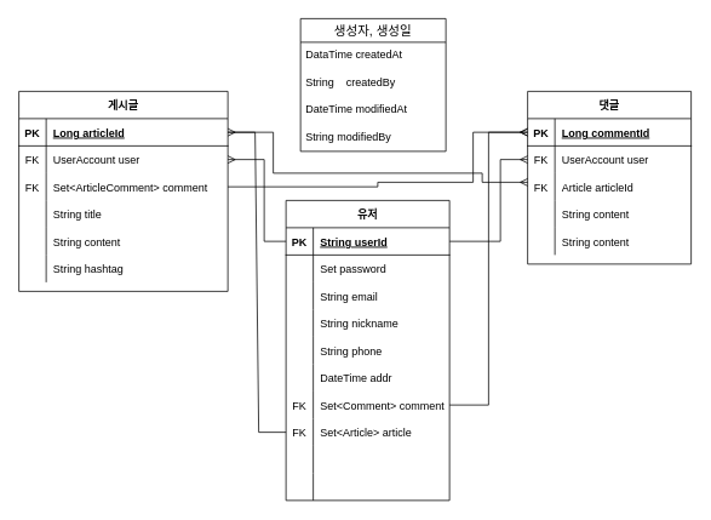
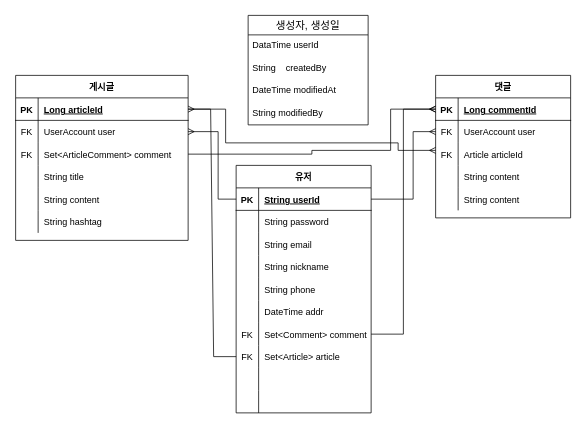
  <mxCell id="0" />
  <mxCell id="1" parent="0" />
  <mxCell id="2" value="게시글" style="shape=table;startSize=30;container=1;collapsible=1;childLayout=tableLayout;fixedRows=1;rowLines=0;fontStyle=1;align=center;resizeLast=1;" vertex="1" parent="1"><mxGeometry x="20" y="100" width="230" height="220" as="geometry" /></mxCell>
  <mxCell id="3" value="" style="shape=tableRow;horizontal=0;startSize=0;swimlaneHead=0;swimlaneBody=0;fillColor=none;collapsible=0;dropTarget=0;points=[[0,0.5],[1,0.5]];portConstraint=eastwest;top=0;left=0;right=0;bottom=1;" vertex="1" parent="2"><mxGeometry y="30" width="230" height="30" as="geometry" /></mxCell>
  <mxCell id="4" value="PK" style="shape=partialRectangle;connectable=0;fillColor=none;top=0;left=0;bottom=0;right=0;fontStyle=1;overflow=hidden;" vertex="1" parent="3"><mxGeometry width="30" height="30" as="geometry"><mxRectangle width="30" height="30" as="alternateBounds" /></mxGeometry></mxCell>
  <mxCell id="5" value="Long articleId" style="shape=partialRectangle;connectable=0;fillColor=none;top=0;left=0;bottom=0;right=0;align=left;spacingLeft=6;fontStyle=5;overflow=hidden;" vertex="1" parent="3"><mxGeometry x="30" width="200" height="30" as="geometry"><mxRectangle width="200" height="30" as="alternateBounds" /></mxGeometry></mxCell>
  <mxCell id="6" value="" style="shape=tableRow;horizontal=0;startSize=0;swimlaneHead=0;swimlaneBody=0;fillColor=none;collapsible=0;dropTarget=0;points=[[0,0.5],[1,0.5]];portConstraint=eastwest;top=0;left=0;right=0;bottom=0;" vertex="1" parent="2"><mxGeometry y="60" width="230" height="30" as="geometry" /></mxCell>
  <mxCell id="7" value="FK" style="shape=partialRectangle;connectable=0;fillColor=none;top=0;left=0;bottom=0;right=0;editable=1;overflow=hidden;" vertex="1" parent="6"><mxGeometry width="30" height="30" as="geometry"><mxRectangle width="30" height="30" as="alternateBounds" /></mxGeometry></mxCell>
  <mxCell id="8" value="UserAccount user" style="shape=partialRectangle;connectable=0;fillColor=none;top=0;left=0;bottom=0;right=0;align=left;spacingLeft=6;overflow=hidden;" vertex="1" parent="6"><mxGeometry x="30" width="200" height="30" as="geometry"><mxRectangle width="200" height="30" as="alternateBounds" /></mxGeometry></mxCell>
  <mxCell id="9" value="" style="shape=tableRow;horizontal=0;startSize=0;swimlaneHead=0;swimlaneBody=0;fillColor=none;collapsible=0;dropTarget=0;points=[[0,0.5],[1,0.5]];portConstraint=eastwest;top=0;left=0;right=0;bottom=0;" vertex="1" parent="2"><mxGeometry y="90" width="230" height="30" as="geometry" /></mxCell>
  <mxCell id="10" value="FK" style="shape=partialRectangle;connectable=0;fillColor=none;top=0;left=0;bottom=0;right=0;editable=1;overflow=hidden;" vertex="1" parent="9"><mxGeometry width="30" height="30" as="geometry"><mxRectangle width="30" height="30" as="alternateBounds" /></mxGeometry></mxCell>
  <mxCell id="11" value="Set&lt;ArticleComment&gt; comment" style="shape=partialRectangle;connectable=0;fillColor=none;top=0;left=0;bottom=0;right=0;align=left;spacingLeft=6;overflow=hidden;" vertex="1" parent="9"><mxGeometry x="30" width="200" height="30" as="geometry"><mxRectangle width="200" height="30" as="alternateBounds" /></mxGeometry></mxCell>
  <mxCell id="12" value="" style="shape=tableRow;horizontal=0;startSize=0;swimlaneHead=0;swimlaneBody=0;fillColor=none;collapsible=0;dropTarget=0;points=[[0,0.5],[1,0.5]];portConstraint=eastwest;top=0;left=0;right=0;bottom=0;" vertex="1" parent="2"><mxGeometry y="120" width="230" height="30" as="geometry" /></mxCell>
  <mxCell id="13" value="" style="shape=partialRectangle;connectable=0;fillColor=none;top=0;left=0;bottom=0;right=0;editable=1;overflow=hidden;" vertex="1" parent="12"><mxGeometry width="30" height="30" as="geometry"><mxRectangle width="30" height="30" as="alternateBounds" /></mxGeometry></mxCell>
  <mxCell id="14" value="String title" style="shape=partialRectangle;connectable=0;fillColor=none;top=0;left=0;bottom=0;right=0;align=left;spacingLeft=6;overflow=hidden;" vertex="1" parent="12"><mxGeometry x="30" width="200" height="30" as="geometry"><mxRectangle width="200" height="30" as="alternateBounds" /></mxGeometry></mxCell>
  <mxCell id="15" value="" style="shape=tableRow;horizontal=0;startSize=0;swimlaneHead=0;swimlaneBody=0;fillColor=none;collapsible=0;dropTarget=0;points=[[0,0.5],[1,0.5]];portConstraint=eastwest;top=0;left=0;right=0;bottom=0;" vertex="1" parent="2"><mxGeometry y="150" width="230" height="30" as="geometry" /></mxCell>
  <mxCell id="16" value="" style="shape=partialRectangle;connectable=0;fillColor=none;top=0;left=0;bottom=0;right=0;editable=1;overflow=hidden;" vertex="1" parent="15"><mxGeometry width="30" height="30" as="geometry"><mxRectangle width="30" height="30" as="alternateBounds" /></mxGeometry></mxCell>
  <mxCell id="17" value="String content" style="shape=partialRectangle;connectable=0;fillColor=none;top=0;left=0;bottom=0;right=0;align=left;spacingLeft=6;overflow=hidden;" vertex="1" parent="15"><mxGeometry x="30" width="200" height="30" as="geometry"><mxRectangle width="200" height="30" as="alternateBounds" /></mxGeometry></mxCell>
  <mxCell id="18" value="" style="shape=tableRow;horizontal=0;startSize=0;swimlaneHead=0;swimlaneBody=0;fillColor=none;collapsible=0;dropTarget=0;points=[[0,0.5],[1,0.5]];portConstraint=eastwest;top=0;left=0;right=0;bottom=0;" vertex="1" parent="2"><mxGeometry y="180" width="230" height="30" as="geometry" /></mxCell>
  <mxCell id="19" value="" style="shape=partialRectangle;connectable=0;fillColor=none;top=0;left=0;bottom=0;right=0;editable=1;overflow=hidden;" vertex="1" parent="18"><mxGeometry width="30" height="30" as="geometry"><mxRectangle width="30" height="30" as="alternateBounds" /></mxGeometry></mxCell>
  <mxCell id="20" value="String hashtag" style="shape=partialRectangle;connectable=0;fillColor=none;top=0;left=0;bottom=0;right=0;align=left;spacingLeft=6;overflow=hidden;" vertex="1" parent="18"><mxGeometry x="30" width="200" height="30" as="geometry"><mxRectangle width="200" height="30" as="alternateBounds" /></mxGeometry></mxCell>
  <mxCell id="21" value="유저" style="shape=table;startSize=30;container=1;collapsible=1;childLayout=tableLayout;fixedRows=1;rowLines=0;fontStyle=1;align=center;resizeLast=1;" vertex="1" parent="1"><mxGeometry x="314" y="220" width="180" height="330" as="geometry" /></mxCell>
  <mxCell id="22" value="" style="shape=tableRow;horizontal=0;startSize=0;swimlaneHead=0;swimlaneBody=0;fillColor=none;collapsible=0;dropTarget=0;points=[[0,0.5],[1,0.5]];portConstraint=eastwest;top=0;left=0;right=0;bottom=1;" vertex="1" parent="21"><mxGeometry y="30" width="180" height="30" as="geometry" /></mxCell>
  <mxCell id="23" value="PK" style="shape=partialRectangle;connectable=0;fillColor=none;top=0;left=0;bottom=0;right=0;fontStyle=1;overflow=hidden;" vertex="1" parent="22"><mxGeometry width="30" height="30" as="geometry"><mxRectangle width="30" height="30" as="alternateBounds" /></mxGeometry></mxCell>
  <mxCell id="24" value="String userId" style="shape=partialRectangle;connectable=0;fillColor=none;top=0;left=0;bottom=0;right=0;align=left;spacingLeft=6;fontStyle=5;overflow=hidden;" vertex="1" parent="22"><mxGeometry x="30" width="150" height="30" as="geometry"><mxRectangle width="150" height="30" as="alternateBounds" /></mxGeometry></mxCell>
  <mxCell id="25" value="" style="shape=tableRow;horizontal=0;startSize=0;swimlaneHead=0;swimlaneBody=0;fillColor=none;collapsible=0;dropTarget=0;points=[[0,0.5],[1,0.5]];portConstraint=eastwest;top=0;left=0;right=0;bottom=0;" vertex="1" parent="21"><mxGeometry y="60" width="180" height="30" as="geometry" /></mxCell>
  <mxCell id="26" value="" style="shape=partialRectangle;connectable=0;fillColor=none;top=0;left=0;bottom=0;right=0;editable=1;overflow=hidden;" vertex="1" parent="25"><mxGeometry width="30" height="30" as="geometry"><mxRectangle width="30" height="30" as="alternateBounds" /></mxGeometry></mxCell>
- <mxCell id="27" value="Set password" style="shape=partialRectangle;connectable=0;fillColor=none;top=0;left=0;bottom=0;right=0;align=left;spacingLeft=6;overflow=hidden;" vertex="1" parent="25"><mxGeometry x="30" width="150" height="30" as="geometry"><mxRectangle width="150" height="30" as="alternateBounds" /></mxGeometry></mxCell>
+ <mxCell id="27" value="String password" style="shape=partialRectangle;connectable=0;fillColor=none;top=0;left=0;bottom=0;right=0;align=left;spacingLeft=6;overflow=hidden;" vertex="1" parent="25"><mxGeometry x="30" width="150" height="30" as="geometry"><mxRectangle width="150" height="30" as="alternateBounds" /></mxGeometry></mxCell>
  <mxCell id="28" value="" style="shape=tableRow;horizontal=0;startSize=0;swimlaneHead=0;swimlaneBody=0;fillColor=none;collapsible=0;dropTarget=0;points=[[0,0.5],[1,0.5]];portConstraint=eastwest;top=0;left=0;right=0;bottom=0;" vertex="1" parent="21"><mxGeometry y="90" width="180" height="30" as="geometry" /></mxCell>
  <mxCell id="29" value="" style="shape=partialRectangle;connectable=0;fillColor=none;top=0;left=0;bottom=0;right=0;editable=1;overflow=hidden;" vertex="1" parent="28"><mxGeometry width="30" height="30" as="geometry"><mxRectangle width="30" height="30" as="alternateBounds" /></mxGeometry></mxCell>
  <mxCell id="30" value="String email" style="shape=partialRectangle;connectable=0;fillColor=none;top=0;left=0;bottom=0;right=0;align=left;spacingLeft=6;overflow=hidden;" vertex="1" parent="28"><mxGeometry x="30" width="150" height="30" as="geometry"><mxRectangle width="150" height="30" as="alternateBounds" /></mxGeometry></mxCell>
  <mxCell id="31" value="" style="shape=tableRow;horizontal=0;startSize=0;swimlaneHead=0;swimlaneBody=0;fillColor=none;collapsible=0;dropTarget=0;points=[[0,0.5],[1,0.5]];portConstraint=eastwest;top=0;left=0;right=0;bottom=0;" vertex="1" parent="21"><mxGeometry y="120" width="180" height="30" as="geometry" /></mxCell>
  <mxCell id="32" value="" style="shape=partialRectangle;connectable=0;fillColor=none;top=0;left=0;bottom=0;right=0;editable=1;overflow=hidden;" vertex="1" parent="31"><mxGeometry width="30" height="30" as="geometry"><mxRectangle width="30" height="30" as="alternateBounds" /></mxGeometry></mxCell>
  <mxCell id="33" value="String nickname" style="shape=partialRectangle;connectable=0;fillColor=none;top=0;left=0;bottom=0;right=0;align=left;spacingLeft=6;overflow=hidden;" vertex="1" parent="31"><mxGeometry x="30" width="150" height="30" as="geometry"><mxRectangle width="150" height="30" as="alternateBounds" /></mxGeometry></mxCell>
  <mxCell id="34" value="" style="shape=tableRow;horizontal=0;startSize=0;swimlaneHead=0;swimlaneBody=0;fillColor=none;collapsible=0;dropTarget=0;points=[[0,0.5],[1,0.5]];portConstraint=eastwest;top=0;left=0;right=0;bottom=0;" vertex="1" parent="21"><mxGeometry y="150" width="180" height="30" as="geometry" /></mxCell>
  <mxCell id="35" value="" style="shape=partialRectangle;connectable=0;fillColor=none;top=0;left=0;bottom=0;right=0;editable=1;overflow=hidden;" vertex="1" parent="34"><mxGeometry width="30" height="30" as="geometry"><mxRectangle width="30" height="30" as="alternateBounds" /></mxGeometry></mxCell>
  <mxCell id="36" value="String phone" style="shape=partialRectangle;connectable=0;fillColor=none;top=0;left=0;bottom=0;right=0;align=left;spacingLeft=6;overflow=hidden;" vertex="1" parent="34"><mxGeometry x="30" width="150" height="30" as="geometry"><mxRectangle width="150" height="30" as="alternateBounds" /></mxGeometry></mxCell>
  <mxCell id="37" value="" style="shape=tableRow;horizontal=0;startSize=0;swimlaneHead=0;swimlaneBody=0;fillColor=none;collapsible=0;dropTarget=0;points=[[0,0.5],[1,0.5]];portConstraint=eastwest;top=0;left=0;right=0;bottom=0;" vertex="1" parent="21"><mxGeometry y="180" width="180" height="30" as="geometry" /></mxCell>
  <mxCell id="38" value="" style="shape=partialRectangle;connectable=0;fillColor=none;top=0;left=0;bottom=0;right=0;editable=1;overflow=hidden;" vertex="1" parent="37"><mxGeometry width="30" height="30" as="geometry"><mxRectangle width="30" height="30" as="alternateBounds" /></mxGeometry></mxCell>
  <mxCell id="39" value="DateTime addr" style="shape=partialRectangle;connectable=0;fillColor=none;top=0;left=0;bottom=0;right=0;align=left;spacingLeft=6;overflow=hidden;" vertex="1" parent="37"><mxGeometry x="30" width="150" height="30" as="geometry"><mxRectangle width="150" height="30" as="alternateBounds" /></mxGeometry></mxCell>
  <mxCell id="40" value="" style="shape=tableRow;horizontal=0;startSize=0;swimlaneHead=0;swimlaneBody=0;fillColor=none;collapsible=0;dropTarget=0;points=[[0,0.5],[1,0.5]];portConstraint=eastwest;top=0;left=0;right=0;bottom=0;" vertex="1" parent="21"><mxGeometry y="210" width="180" height="30" as="geometry" /></mxCell>
  <mxCell id="41" value="FK" style="shape=partialRectangle;connectable=0;fillColor=none;top=0;left=0;bottom=0;right=0;editable=1;overflow=hidden;" vertex="1" parent="40"><mxGeometry width="30" height="30" as="geometry"><mxRectangle width="30" height="30" as="alternateBounds" /></mxGeometry></mxCell>
  <mxCell id="42" value="Set&lt;Comment&gt; comment" style="shape=partialRectangle;connectable=0;fillColor=none;top=0;left=0;bottom=0;right=0;align=left;spacingLeft=6;overflow=hidden;" vertex="1" parent="40"><mxGeometry x="30" width="150" height="30" as="geometry"><mxRectangle width="150" height="30" as="alternateBounds" /></mxGeometry></mxCell>
  <mxCell id="43" value="" style="shape=tableRow;horizontal=0;startSize=0;swimlaneHead=0;swimlaneBody=0;fillColor=none;collapsible=0;dropTarget=0;points=[[0,0.5],[1,0.5]];portConstraint=eastwest;top=0;left=0;right=0;bottom=0;" vertex="1" parent="21"><mxGeometry y="240" width="180" height="30" as="geometry" /></mxCell>
  <mxCell id="44" value="FK" style="shape=partialRectangle;connectable=0;fillColor=none;top=0;left=0;bottom=0;right=0;editable=1;overflow=hidden;" vertex="1" parent="43"><mxGeometry width="30" height="30" as="geometry"><mxRectangle width="30" height="30" as="alternateBounds" /></mxGeometry></mxCell>
  <mxCell id="45" value="Set&lt;Article&gt; article" style="shape=partialRectangle;connectable=0;fillColor=none;top=0;left=0;bottom=0;right=0;align=left;spacingLeft=6;overflow=hidden;" vertex="1" parent="43"><mxGeometry x="30" width="150" height="30" as="geometry"><mxRectangle width="150" height="30" as="alternateBounds" /></mxGeometry></mxCell>
  <mxCell id="46" value="" style="shape=tableRow;horizontal=0;startSize=0;swimlaneHead=0;swimlaneBody=0;fillColor=none;collapsible=0;dropTarget=0;points=[[0,0.5],[1,0.5]];portConstraint=eastwest;top=0;left=0;right=0;bottom=0;" vertex="1" parent="21"><mxGeometry y="270" width="180" height="30" as="geometry" /></mxCell>
  <mxCell id="47" value="" style="shape=partialRectangle;connectable=0;fillColor=none;top=0;left=0;bottom=0;right=0;editable=1;overflow=hidden;" vertex="1" parent="46"><mxGeometry width="30" height="30" as="geometry"><mxRectangle width="30" height="30" as="alternateBounds" /></mxGeometry></mxCell>
  <mxCell id="48" value="" style="shape=partialRectangle;connectable=0;fillColor=none;top=0;left=0;bottom=0;right=0;align=left;spacingLeft=6;overflow=hidden;" vertex="1" parent="46"><mxGeometry x="30" width="150" height="30" as="geometry"><mxRectangle width="150" height="30" as="alternateBounds" /></mxGeometry></mxCell>
  <mxCell id="49" value="" style="shape=tableRow;horizontal=0;startSize=0;swimlaneHead=0;swimlaneBody=0;fillColor=none;collapsible=0;dropTarget=0;points=[[0,0.5],[1,0.5]];portConstraint=eastwest;top=0;left=0;right=0;bottom=0;" vertex="1" parent="21"><mxGeometry y="300" width="180" height="30" as="geometry" /></mxCell>
  <mxCell id="50" value="" style="shape=partialRectangle;connectable=0;fillColor=none;top=0;left=0;bottom=0;right=0;editable=1;overflow=hidden;" vertex="1" parent="49"><mxGeometry width="30" height="30" as="geometry"><mxRectangle width="30" height="30" as="alternateBounds" /></mxGeometry></mxCell>
  <mxCell id="51" value="" style="shape=partialRectangle;connectable=0;fillColor=none;top=0;left=0;bottom=0;right=0;align=left;spacingLeft=6;overflow=hidden;" vertex="1" parent="49"><mxGeometry x="30" width="150" height="30" as="geometry"><mxRectangle width="150" height="30" as="alternateBounds" /></mxGeometry></mxCell>
  <mxCell id="52" value="댓글" style="shape=table;startSize=30;container=1;collapsible=1;childLayout=tableLayout;fixedRows=1;rowLines=0;fontStyle=1;align=center;resizeLast=1;" vertex="1" parent="1"><mxGeometry x="580" y="100" width="180" height="190" as="geometry" /></mxCell>
  <mxCell id="53" value="" style="shape=tableRow;horizontal=0;startSize=0;swimlaneHead=0;swimlaneBody=0;fillColor=none;collapsible=0;dropTarget=0;points=[[0,0.5],[1,0.5]];portConstraint=eastwest;top=0;left=0;right=0;bottom=1;" vertex="1" parent="52"><mxGeometry y="30" width="180" height="30" as="geometry" /></mxCell>
  <mxCell id="54" value="PK" style="shape=partialRectangle;connectable=0;fillColor=none;top=0;left=0;bottom=0;right=0;fontStyle=1;overflow=hidden;" vertex="1" parent="53"><mxGeometry width="30" height="30" as="geometry"><mxRectangle width="30" height="30" as="alternateBounds" /></mxGeometry></mxCell>
  <mxCell id="55" value="Long commentId" style="shape=partialRectangle;connectable=0;fillColor=none;top=0;left=0;bottom=0;right=0;align=left;spacingLeft=6;fontStyle=5;overflow=hidden;" vertex="1" parent="53"><mxGeometry x="30" width="150" height="30" as="geometry"><mxRectangle width="150" height="30" as="alternateBounds" /></mxGeometry></mxCell>
  <mxCell id="56" value="" style="shape=tableRow;horizontal=0;startSize=0;swimlaneHead=0;swimlaneBody=0;fillColor=none;collapsible=0;dropTarget=0;points=[[0,0.5],[1,0.5]];portConstraint=eastwest;top=0;left=0;right=0;bottom=0;" vertex="1" parent="52"><mxGeometry y="60" width="180" height="30" as="geometry" /></mxCell>
  <mxCell id="57" value="FK" style="shape=partialRectangle;connectable=0;fillColor=none;top=0;left=0;bottom=0;right=0;editable=1;overflow=hidden;" vertex="1" parent="56"><mxGeometry width="30" height="30" as="geometry"><mxRectangle width="30" height="30" as="alternateBounds" /></mxGeometry></mxCell>
  <mxCell id="58" value="UserAccount user" style="shape=partialRectangle;connectable=0;fillColor=none;top=0;left=0;bottom=0;right=0;align=left;spacingLeft=6;overflow=hidden;" vertex="1" parent="56"><mxGeometry x="30" width="150" height="30" as="geometry"><mxRectangle width="150" height="30" as="alternateBounds" /></mxGeometry></mxCell>
  <mxCell id="59" value="" style="shape=tableRow;horizontal=0;startSize=0;swimlaneHead=0;swimlaneBody=0;fillColor=none;collapsible=0;dropTarget=0;points=[[0,0.5],[1,0.5]];portConstraint=eastwest;top=0;left=0;right=0;bottom=0;" vertex="1" parent="52"><mxGeometry y="90" width="180" height="30" as="geometry" /></mxCell>
  <mxCell id="60" value="FK" style="shape=partialRectangle;connectable=0;fillColor=none;top=0;left=0;bottom=0;right=0;editable=1;overflow=hidden;" vertex="1" parent="59"><mxGeometry width="30" height="30" as="geometry"><mxRectangle width="30" height="30" as="alternateBounds" /></mxGeometry></mxCell>
  <mxCell id="61" value="Article articleId" style="shape=partialRectangle;connectable=0;fillColor=none;top=0;left=0;bottom=0;right=0;align=left;spacingLeft=6;overflow=hidden;" vertex="1" parent="59"><mxGeometry x="30" width="150" height="30" as="geometry"><mxRectangle width="150" height="30" as="alternateBounds" /></mxGeometry></mxCell>
  <mxCell id="62" value="" style="shape=tableRow;horizontal=0;startSize=0;swimlaneHead=0;swimlaneBody=0;fillColor=none;collapsible=0;dropTarget=0;points=[[0,0.5],[1,0.5]];portConstraint=eastwest;top=0;left=0;right=0;bottom=0;" vertex="1" parent="52"><mxGeometry y="120" width="180" height="30" as="geometry" /></mxCell>
  <mxCell id="63" value="" style="shape=partialRectangle;connectable=0;fillColor=none;top=0;left=0;bottom=0;right=0;editable=1;overflow=hidden;" vertex="1" parent="62"><mxGeometry width="30" height="30" as="geometry"><mxRectangle width="30" height="30" as="alternateBounds" /></mxGeometry></mxCell>
  <mxCell id="64" value="String content" style="shape=partialRectangle;connectable=0;fillColor=none;top=0;left=0;bottom=0;right=0;align=left;spacingLeft=6;overflow=hidden;" vertex="1" parent="62"><mxGeometry x="30" width="150" height="30" as="geometry"><mxRectangle width="150" height="30" as="alternateBounds" /></mxGeometry></mxCell>
  <mxCell id="65" value="" style="shape=tableRow;horizontal=0;startSize=0;swimlaneHead=0;swimlaneBody=0;fillColor=none;collapsible=0;dropTarget=0;points=[[0,0.5],[1,0.5]];portConstraint=eastwest;top=0;left=0;right=0;bottom=0;" vertex="1" parent="52"><mxGeometry y="150" width="180" height="30" as="geometry" /></mxCell>
  <mxCell id="66" value="" style="shape=partialRectangle;connectable=0;fillColor=none;top=0;left=0;bottom=0;right=0;editable=1;overflow=hidden;" vertex="1" parent="65"><mxGeometry width="30" height="30" as="geometry"><mxRectangle width="30" height="30" as="alternateBounds" /></mxGeometry></mxCell>
  <mxCell id="67" value="String content" style="shape=partialRectangle;connectable=0;fillColor=none;top=0;left=0;bottom=0;right=0;align=left;spacingLeft=6;overflow=hidden;" vertex="1" parent="65"><mxGeometry x="30" width="150" height="30" as="geometry"><mxRectangle width="150" height="30" as="alternateBounds" /></mxGeometry></mxCell>
  <mxCell id="68" value="생성자, 생성일" style="swimlane;fontStyle=0;childLayout=stackLayout;horizontal=1;startSize=26;horizontalStack=0;resizeParent=1;resizeParentMax=0;resizeLast=0;collapsible=1;marginBottom=0;align=center;fontSize=14;" vertex="1" parent="1"><mxGeometry x="330" y="20" width="160" height="146" as="geometry" /></mxCell>
- <mxCell id="69" value="DataTime createdAt " style="text;strokeColor=none;fillColor=none;spacingLeft=4;spacingRight=4;overflow=hidden;rotatable=0;points=[[0,0.5],[1,0.5]];portConstraint=eastwest;fontSize=12;" vertex="1" parent="68"><mxGeometry y="26" width="160" height="30" as="geometry" /></mxCell>
+ <mxCell id="69" value="DataTime userId " style="text;strokeColor=none;fillColor=none;spacingLeft=4;spacingRight=4;overflow=hidden;rotatable=0;points=[[0,0.5],[1,0.5]];portConstraint=eastwest;fontSize=12;" vertex="1" parent="68"><mxGeometry y="26" width="160" height="30" as="geometry" /></mxCell>
  <mxCell id="70" value="String    createdBy" style="text;strokeColor=none;fillColor=none;spacingLeft=4;spacingRight=4;overflow=hidden;rotatable=0;points=[[0,0.5],[1,0.5]];portConstraint=eastwest;fontSize=12;" vertex="1" parent="68"><mxGeometry y="56" width="160" height="30" as="geometry" /></mxCell>
  <mxCell id="71" value="DateTime modifiedAt   " style="text;strokeColor=none;fillColor=none;spacingLeft=4;spacingRight=4;overflow=hidden;rotatable=0;points=[[0,0.5],[1,0.5]];portConstraint=eastwest;fontSize=12;" vertex="1" parent="68"><mxGeometry y="86" width="160" height="30" as="geometry" /></mxCell>
  <mxCell id="72" value="String modifiedBy" style="text;strokeColor=none;fillColor=none;spacingLeft=4;spacingRight=4;overflow=hidden;rotatable=0;points=[[0,0.5],[1,0.5]];portConstraint=eastwest;fontSize=12;" vertex="1" parent="68"><mxGeometry y="116" width="160" height="30" as="geometry" /></mxCell>
  <mxCell id="73" value="" style="edgeStyle=orthogonalEdgeStyle;fontSize=12;html=1;endArrow=ERmany;rounded=0;entryX=0;entryY=0.5;entryDx=0;entryDy=0;exitX=1;exitY=0.5;exitDx=0;exitDy=0;" edge="1" parent="1" source="40" target="53"><mxGeometry width="100" height="100" relative="1" as="geometry"><mxPoint x="430" y="290" as="sourcePoint" /><mxPoint x="530" y="190" as="targetPoint" /></mxGeometry></mxCell>
  <mxCell id="74" value="" style="edgeStyle=entityRelationEdgeStyle;fontSize=12;html=1;endArrow=ERmany;rounded=0;entryX=1;entryY=0.5;entryDx=0;entryDy=0;exitX=0;exitY=0.5;exitDx=0;exitDy=0;" edge="1" parent="1" source="43" target="3"><mxGeometry width="100" height="100" relative="1" as="geometry"><mxPoint x="504" y="455" as="sourcePoint" /><mxPoint x="590" y="155" as="targetPoint" /></mxGeometry></mxCell>
  <mxCell id="75" value="" style="edgeStyle=orthogonalEdgeStyle;fontSize=12;html=1;endArrow=ERmany;rounded=0;entryX=0;entryY=0.5;entryDx=0;entryDy=0;exitX=1;exitY=0.5;exitDx=0;exitDy=0;" edge="1" parent="1" source="9" target="53"><mxGeometry width="100" height="100" relative="1" as="geometry"><mxPoint x="504" y="455" as="sourcePoint" /><mxPoint x="590" y="155" as="targetPoint" /><Array as="points"><mxPoint x="415" y="205" /><mxPoint x="415" y="200" /><mxPoint x="520" y="200" /><mxPoint x="520" y="145" /></Array></mxGeometry></mxCell>
  <mxCell id="76" value="" style="edgeStyle=orthogonalEdgeStyle;fontSize=12;html=1;endArrow=ERmany;rounded=0;entryX=1;entryY=0.5;entryDx=0;entryDy=0;exitX=0;exitY=0.5;exitDx=0;exitDy=0;" edge="1" parent="1" source="22" target="6"><mxGeometry width="100" height="100" relative="1" as="geometry"><mxPoint x="330" y="280" as="sourcePoint" /><mxPoint x="430" y="180" as="targetPoint" /><Array as="points"><mxPoint x="290" y="265" /><mxPoint x="290" y="175" /></Array></mxGeometry></mxCell>
  <mxCell id="77" value="" style="edgeStyle=orthogonalEdgeStyle;fontSize=12;html=1;endArrow=ERmany;rounded=0;entryX=0;entryY=0.5;entryDx=0;entryDy=0;exitX=1;exitY=0.5;exitDx=0;exitDy=0;" edge="1" parent="1" source="22" target="56"><mxGeometry width="100" height="100" relative="1" as="geometry"><mxPoint x="330" y="280" as="sourcePoint" /><mxPoint x="430" y="180" as="targetPoint" /><Array as="points"><mxPoint x="550" y="265" /><mxPoint x="550" y="175" /></Array></mxGeometry></mxCell>
  <mxCell id="78" value="" style="edgeStyle=orthogonalEdgeStyle;fontSize=12;html=1;endArrow=ERmany;rounded=0;entryX=0;entryY=0.5;entryDx=0;entryDy=0;exitX=1;exitY=0.5;exitDx=0;exitDy=0;" edge="1" parent="1" source="3"><mxGeometry width="100" height="100" relative="1" as="geometry"><mxPoint x="494" y="290" as="sourcePoint" /><mxPoint x="580" y="200" as="targetPoint" /><Array as="points"><mxPoint x="300" y="145" /><mxPoint x="300" y="190" /><mxPoint x="530" y="190" /><mxPoint x="530" y="200" /></Array></mxGeometry></mxCell>
